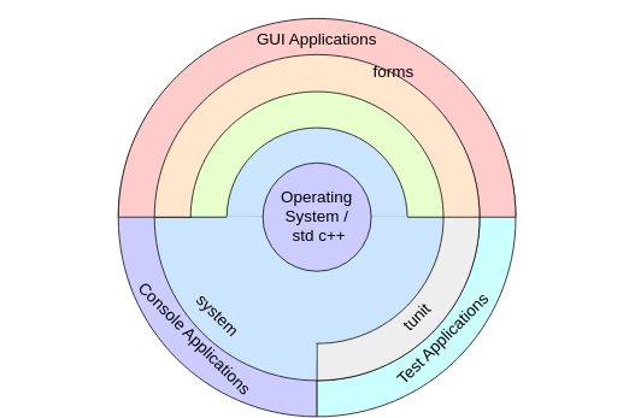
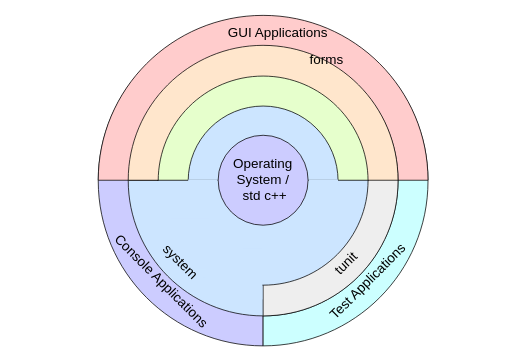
  <mxCell id="0" />
  <mxCell id="1" parent="0" />
  <mxCell id="2" value="" style="verticalLabelPosition=middle;verticalAlign=middle;html=1;strokeWidth=1;shape=mxgraph.basic.half_circle;fontSize=18;strokeColor=#000000;fillColor=#CCCCFF;labelPosition=center;align=center;rotation=90;" parent="1" vertex="1"><mxGeometry x="20" y="131" width="440" height="220" as="geometry" /></mxCell>
  <mxCell id="3" value="" style="verticalLabelPosition=middle;verticalAlign=middle;html=1;strokeWidth=1;shape=mxgraph.basic.half_circle;fontSize=18;strokeColor=#000000;fillColor=#CCFFFF;labelPosition=center;align=center;rotation=270;" parent="1" vertex="1"><mxGeometry x="240" y="131" width="440" height="220" as="geometry" /></mxCell>
  <mxCell id="4" value="" style="verticalLabelPosition=middle;verticalAlign=middle;html=1;strokeWidth=1;shape=mxgraph.basic.half_circle;fontSize=18;strokeColor=#000000;fillColor=#FFCCCC;labelPosition=center;align=center;rotation=180;" parent="1" vertex="1"><mxGeometry x="130" y="20" width="440" height="220" as="geometry" /></mxCell>
  <mxCell id="5" value="" style="verticalLabelPosition=middle;verticalAlign=middle;html=1;strokeWidth=1;shape=mxgraph.basic.half_circle;fontSize=18;strokeColor=#000000;fillColor=#cce5ff;labelPosition=center;align=center;rotation=0;" parent="1" vertex="1"><mxGeometry x="170" y="240" width="360" height="181" as="geometry" /></mxCell>
  <mxCell id="6" value="" style="verticalLabelPosition=middle;verticalAlign=middle;html=1;strokeWidth=1;shape=mxgraph.basic.half_circle;fontSize=18;strokeColor=#000000;fillColor=#eeeeee;labelPosition=center;align=center;rotation=270;" parent="1" vertex="1"><mxGeometry x="260" y="151" width="360" height="180" as="geometry" /></mxCell>
  <mxCell id="7" value="" style="verticalLabelPosition=middle;verticalAlign=middle;html=1;strokeWidth=1;shape=mxgraph.basic.half_circle;fontSize=18;strokeColor=#000000;fillColor=#FFE6CC;labelPosition=center;align=center;rotation=180;" parent="1" vertex="1"><mxGeometry x="170" y="60" width="360" height="180" as="geometry" /></mxCell>
  <mxCell id="8" value="" style="verticalLabelPosition=middle;verticalAlign=middle;html=1;strokeWidth=1;shape=mxgraph.basic.half_circle;fontSize=18;strokeColor=#000000;fillColor=#E6FFCC;labelPosition=center;align=center;rotation=180;" parent="1" vertex="1"><mxGeometry x="210" y="101" width="280" height="140" as="geometry" /></mxCell>
  <mxCell id="9" value="" style="ellipse;whiteSpace=wrap;html=1;fontSize=18;verticalAlign=bottom;fillColor=#cce5ff;strokeColor=#000000;" parent="1" vertex="1"><mxGeometry x="250" y="141" width="200" height="200" as="geometry" /></mxCell>
  <mxCell id="10" value="" style="whiteSpace=wrap;html=1;strokeColor=none;strokeWidth=1;fontSize=18;fillColor=#cce5ff;" parent="1" vertex="1"><mxGeometry x="240" y="241" width="40" height="78" as="geometry" /></mxCell>
  <mxCell id="11" value="" style="whiteSpace=wrap;html=1;strokeColor=none;strokeWidth=1;fontSize=18;fillColor=#cce5ff;" parent="1" vertex="1"><mxGeometry x="269" y="309" width="80" height="61" as="geometry" /></mxCell>
  <mxCell id="12" value="forms" style="text;html=1;strokeColor=none;fillColor=none;align=center;verticalAlign=middle;whiteSpace=wrap;fontSize=18;" parent="1" vertex="1"><mxGeometry x="415" y="69" width="40" height="20" as="geometry" /></mxCell>
- <mxCell id="13" value="GUI Applications" style="text;html=1;strokeColor=none;fillColor=none;align=center;verticalAlign=middle;whiteSpace=wrap;fontSize=18;" parent="1" vertex="1"><mxGeometry x="278" y="33" width="144" height="20" as="geometry" /></mxCell>
+ <mxCell id="13" value="GUI Applications" style="text;html=1;strokeColor=none;fillColor=none;align=center;verticalAlign=middle;whiteSpace=wrap;fontSize=18;" parent="1" vertex="1"><mxGeometry x="298" y="33" width="144" height="20" as="geometry" /></mxCell>
  <mxCell id="14" value="Console Applications" style="text;html=1;strokeColor=none;fillColor=none;align=center;verticalAlign=middle;whiteSpace=wrap;fontSize=18;rotation=45;" parent="1" vertex="1"><mxGeometry x="129" y="365" width="171" height="20" as="geometry" /></mxCell>
  <mxCell id="15" value="Test Applications" style="text;html=1;strokeColor=none;fillColor=none;align=center;verticalAlign=middle;whiteSpace=wrap;fontSize=18;rotation=315;" parent="1" vertex="1"><mxGeometry x="420" y="365" width="140" height="20" as="geometry" /></mxCell>
  <mxCell id="16" value="tunit" style="text;html=1;strokeColor=none;fillColor=none;align=center;verticalAlign=middle;whiteSpace=wrap;fontSize=18;rotation=315;" parent="1" vertex="1"><mxGeometry x="391" y="341" width="140" height="20" as="geometry" /></mxCell>
  <mxCell id="17" value="" style="verticalLabelPosition=middle;verticalAlign=middle;html=1;strokeWidth=1;shape=mxgraph.basic.half_circle;fontSize=18;strokeColor=#000000;fillColor=#cce5ff;labelPosition=center;align=center;rotation=0;" parent="1" vertex="1"><mxGeometry x="210" y="240" width="280" height="140" as="geometry" /></mxCell>
  <mxCell id="18" value="Operating System /&lt;br&gt;&amp;nbsp;std c++" style="ellipse;whiteSpace=wrap;html=1;fontSize=18;fillColor=#ccccff;strokeColor=#000000;" parent="1" vertex="1"><mxGeometry x="290" y="180" width="120" height="120" as="geometry" /></mxCell>
  <mxCell id="19" value="" style="whiteSpace=wrap;html=1;strokeColor=none;strokeWidth=1;fillColor=#CCE5FF;fontSize=18;" parent="1" vertex="1"><mxGeometry x="189" y="241" width="51" height="68" as="geometry" /></mxCell>
  <mxCell id="20" value="" style="whiteSpace=wrap;html=1;strokeColor=none;strokeWidth=1;fillColor=#CCE5FF;fontSize=18;" parent="1" vertex="1"><mxGeometry x="227" y="291" width="51" height="68" as="geometry" /></mxCell>
  <mxCell id="21" value="system" style="text;html=1;strokeColor=none;fillColor=none;align=center;verticalAlign=middle;whiteSpace=wrap;fontSize=18;rotation=45;" parent="1" vertex="1"><mxGeometry x="220" y="339" width="40" height="20" as="geometry" /></mxCell>
  <mxCell id="22" value="" style="whiteSpace=wrap;html=1;strokeColor=none;strokeWidth=1;fillColor=#CCE5FF;fontSize=18;" parent="1" vertex="1"><mxGeometry x="299" y="331" width="50" height="68" as="geometry" /></mxCell>
  <mxCell id="23" value="" style="whiteSpace=wrap;html=1;strokeColor=none;strokeWidth=1;fillColor=#CCE5FF;fontSize=18;" parent="1" vertex="1"><mxGeometry x="273" y="317" width="51" height="68" as="geometry" /></mxCell>
  <mxCell id="24" value="" style="whiteSpace=wrap;html=1;strokeColor=none;strokeWidth=1;fillColor=#CCE5FF;fontSize=18;" parent="1" vertex="1"><mxGeometry x="250" y="239" width="39" height="10" as="geometry" /></mxCell>
  <mxCell id="25" value="" style="whiteSpace=wrap;html=1;strokeColor=none;strokeWidth=1;fillColor=#CCE5FF;fontSize=18;" parent="1" vertex="1"><mxGeometry x="411" y="239" width="39" height="10" as="geometry" /></mxCell>
